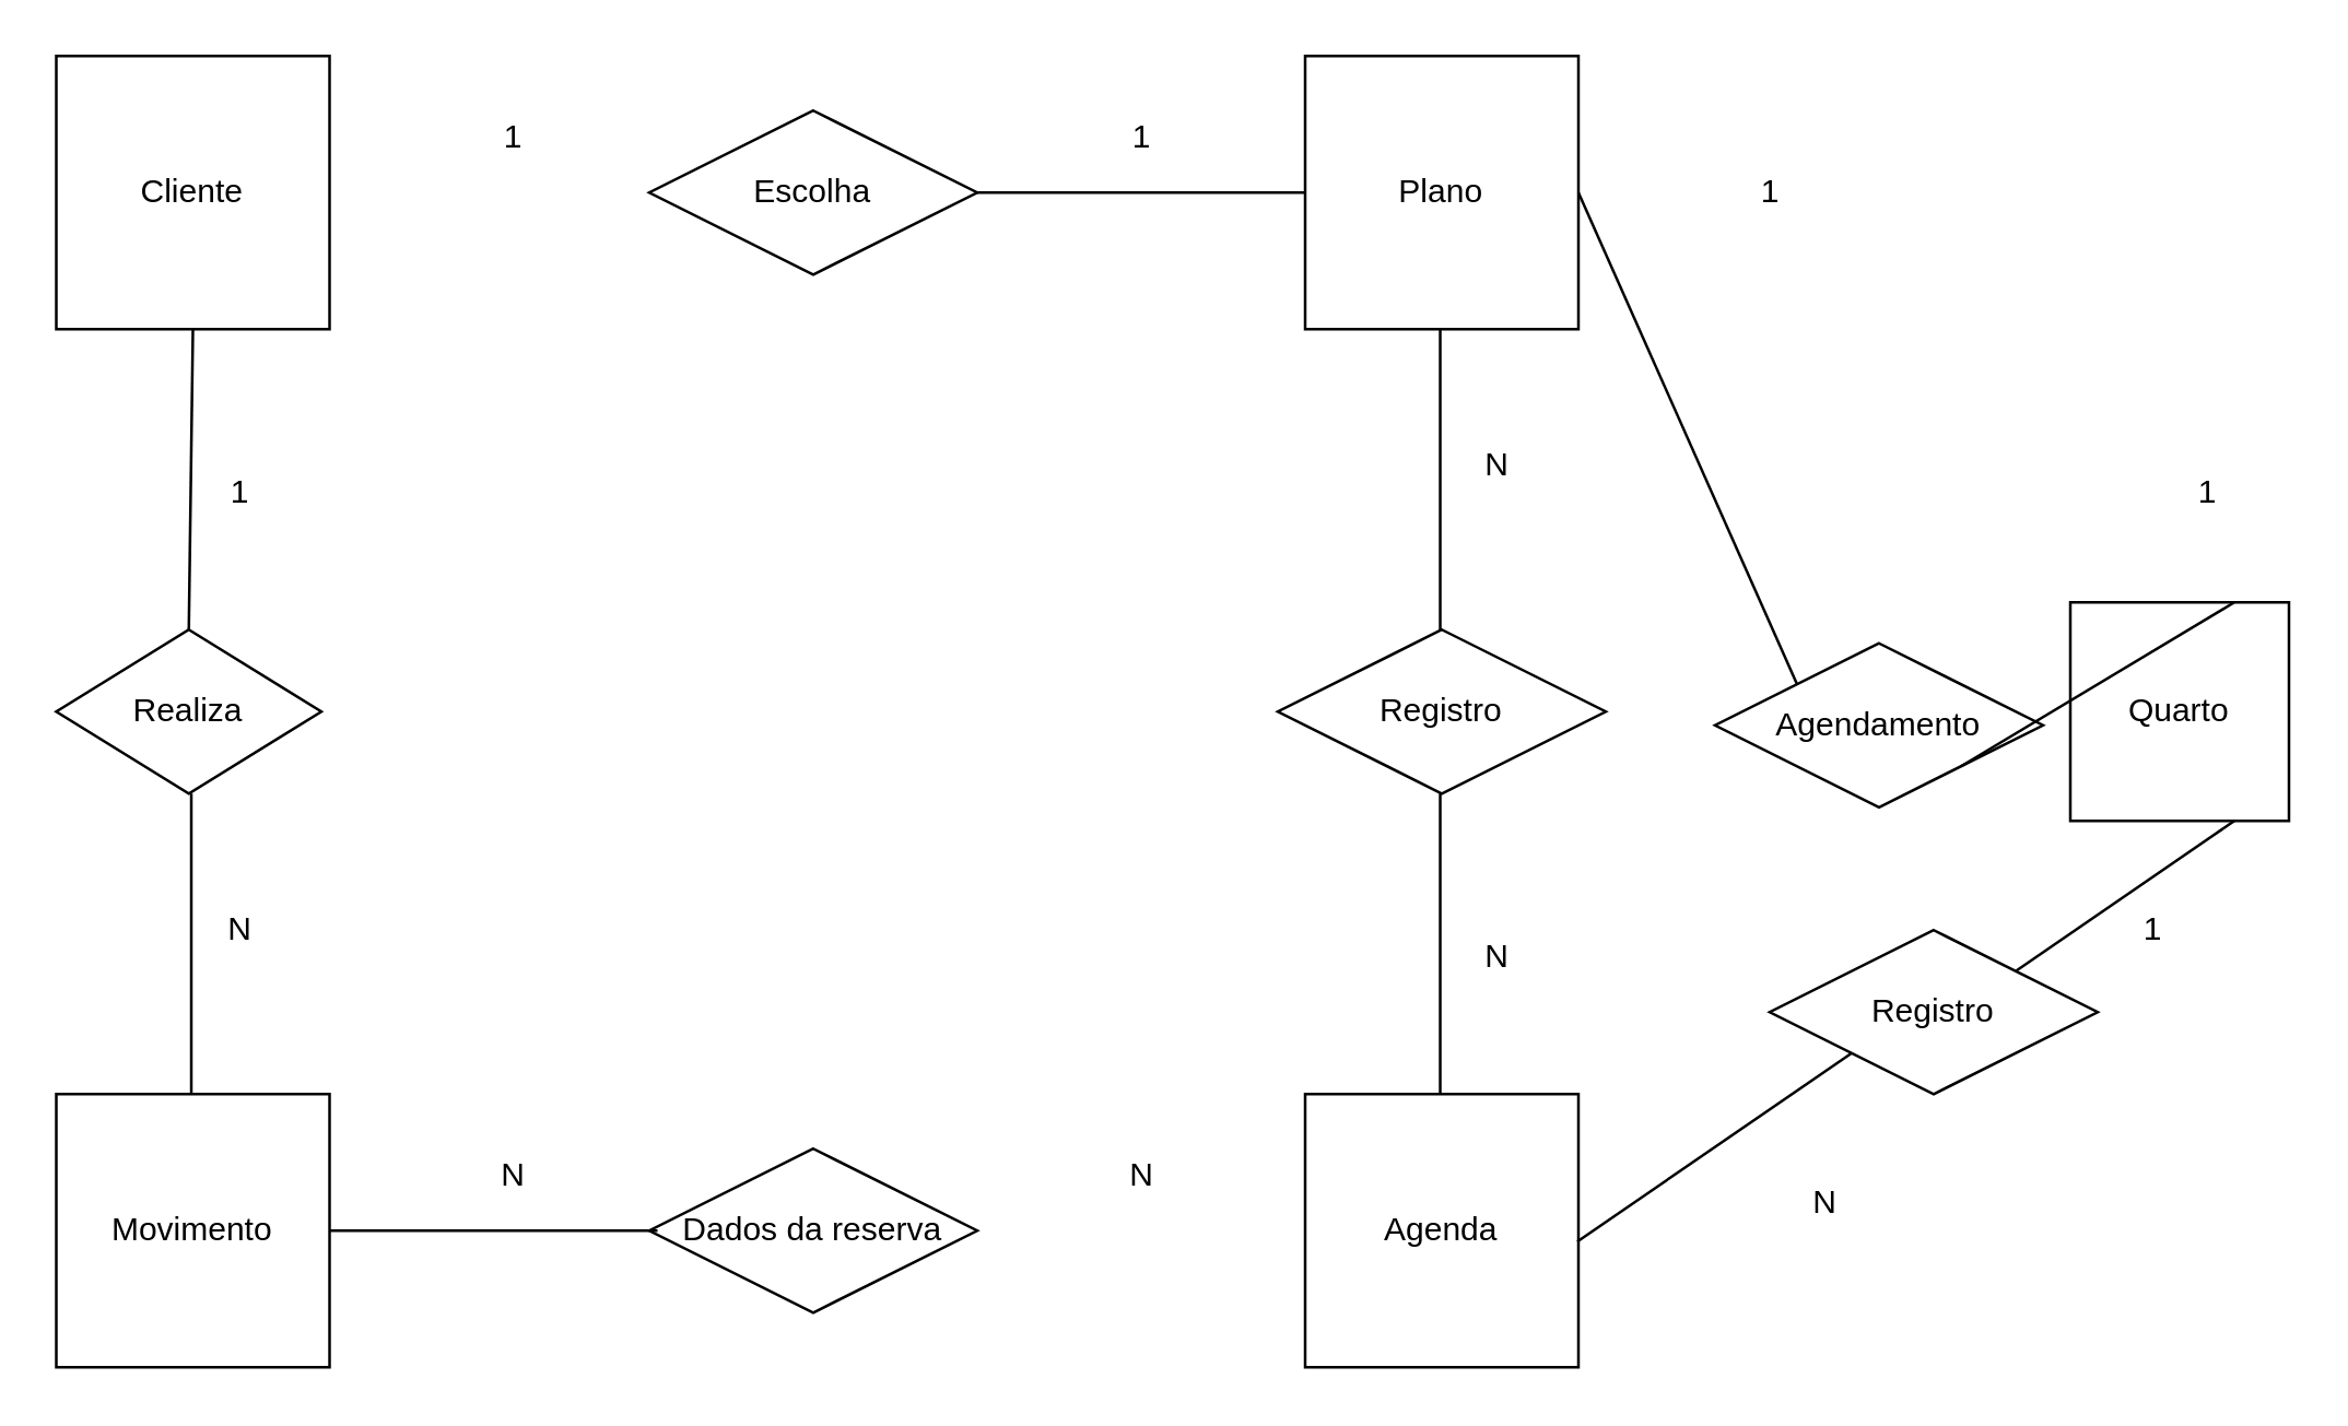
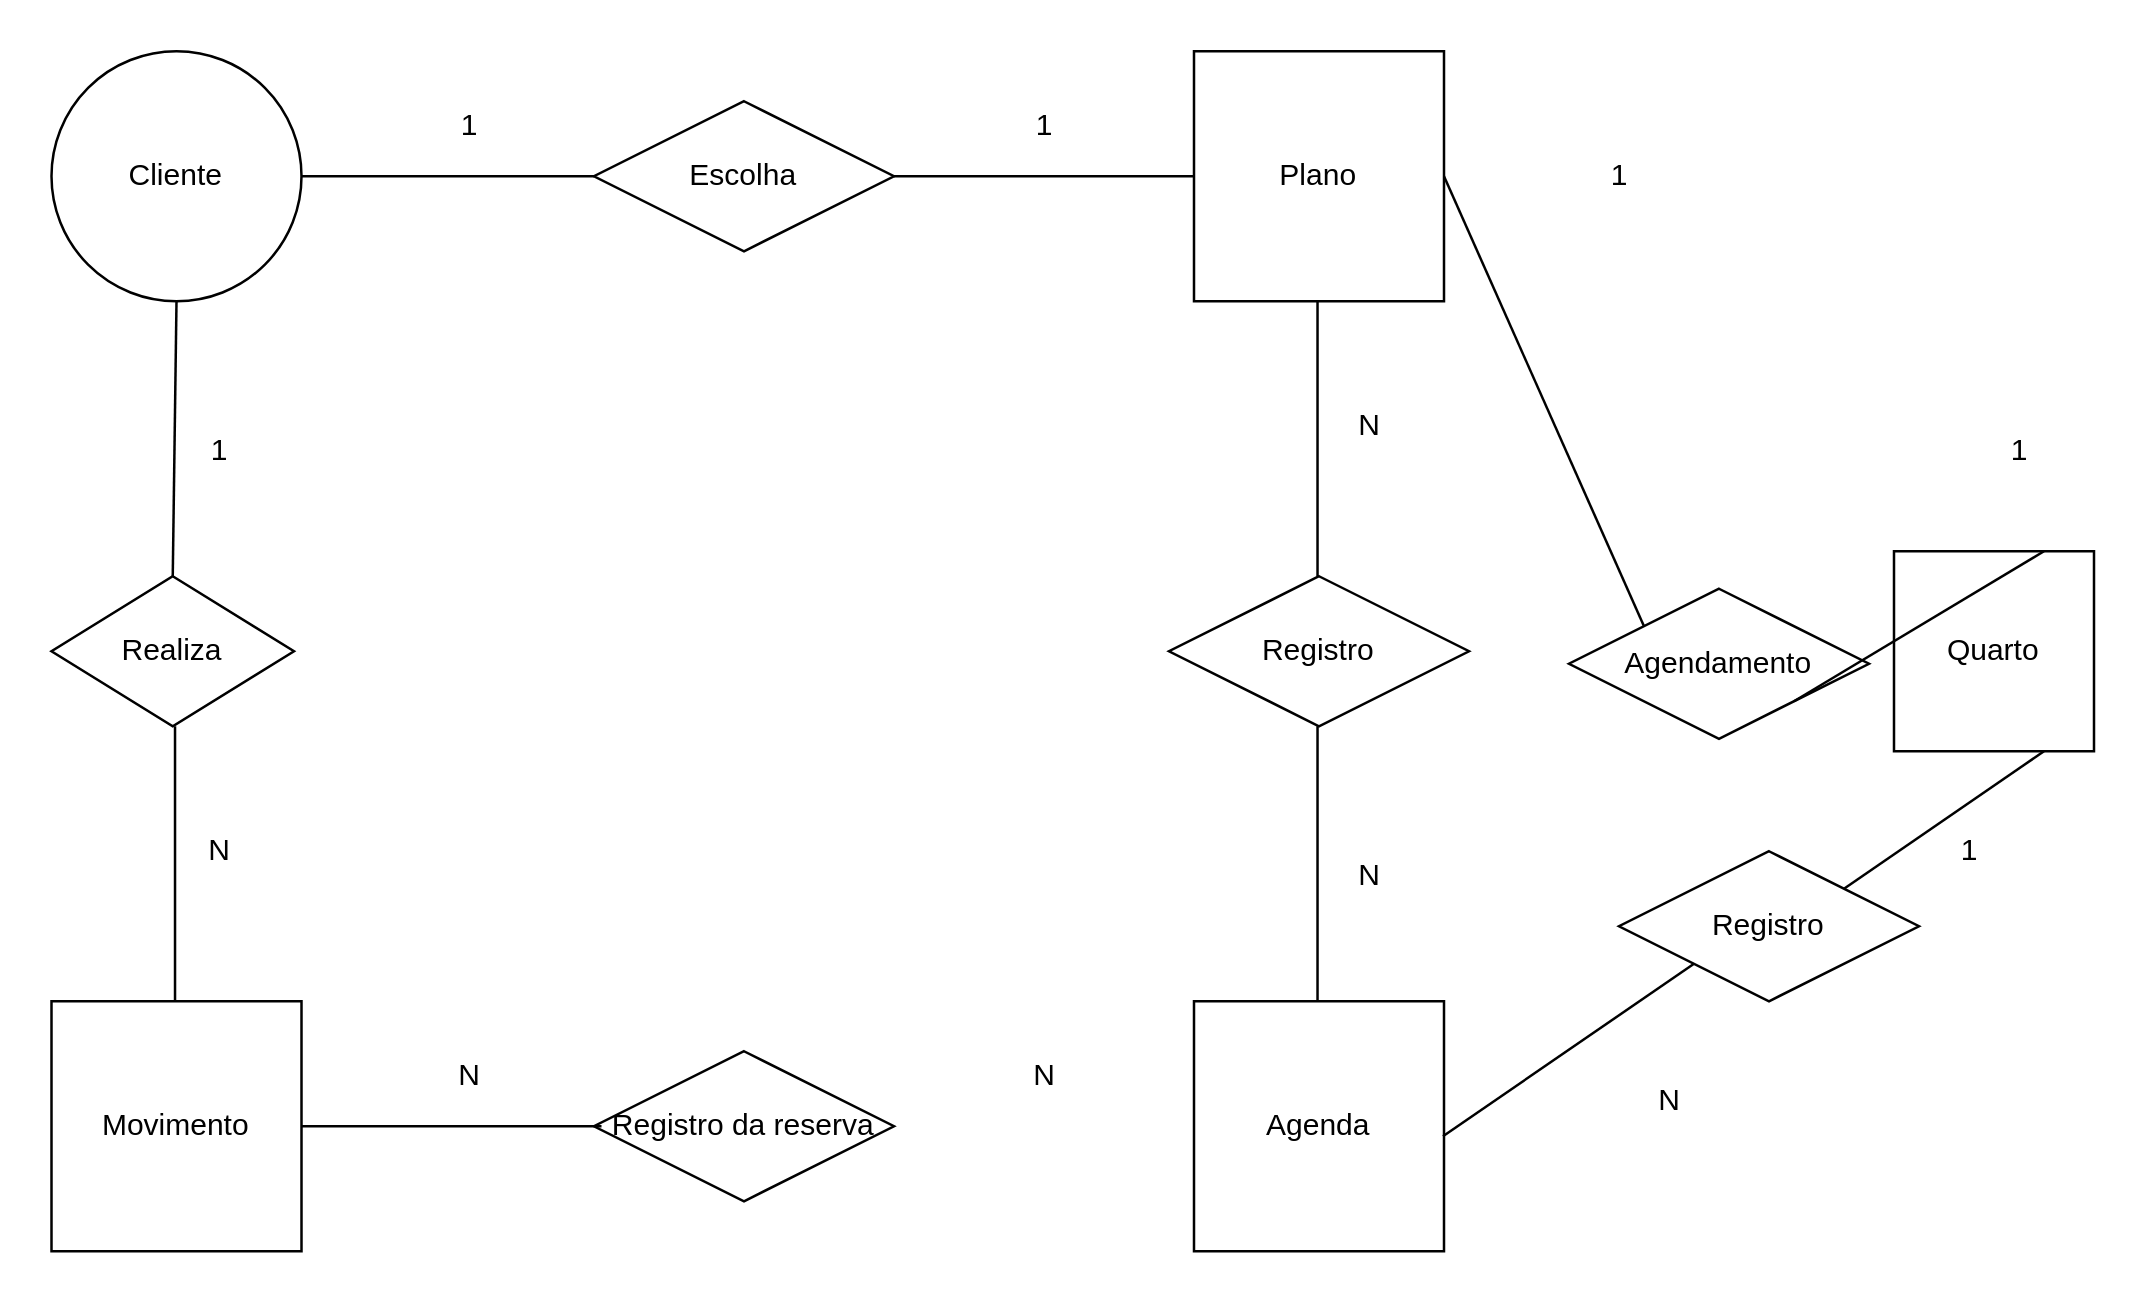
  <mxCell id="0" />
  <mxCell id="1" parent="0" />
- <mxCell id="2" value="Cliente" style="whiteSpace=wrap;html=1;aspect=fixed;" parent="1" vertex="1"><mxGeometry x="20" y="20" width="100" height="100" as="geometry" /></mxCell>
+ <mxCell id="2" value="Cliente" style="ellipse;whiteSpace=wrap;html=1;aspect=fixed;" parent="1" vertex="1"><mxGeometry x="20" y="20" width="100" height="100" as="geometry" /></mxCell>
  <mxCell id="3" value="Escolha&lt;br&gt;" style="rhombus;whiteSpace=wrap;html=1;" parent="1" vertex="1"><mxGeometry x="237" y="40" width="120" height="60" as="geometry" /></mxCell>
  <mxCell id="4" value="Plano" style="whiteSpace=wrap;html=1;aspect=fixed;" parent="1" vertex="1"><mxGeometry x="477" y="20" width="100" height="100" as="geometry" /></mxCell>
+ <mxCell id="5" value="" style="endArrow=none;html=1;rounded=0;exitX=0;exitY=0.5;exitDx=0;exitDy=0;entryX=1;entryY=0.5;entryDx=0;entryDy=0;" parent="1" source="3" target="2" edge="1"><mxGeometry width="50" height="50" relative="1" as="geometry"><mxPoint x="367" y="190" as="sourcePoint" /><mxPoint x="417" y="140" as="targetPoint" /></mxGeometry></mxCell>
  <mxCell id="6" value="" style="endArrow=none;html=1;rounded=0;exitX=1;exitY=0.5;exitDx=0;exitDy=0;entryX=0;entryY=0.5;entryDx=0;entryDy=0;" parent="1" source="3" target="4" edge="1"><mxGeometry width="50" height="50" relative="1" as="geometry"><mxPoint x="507" y="110" as="sourcePoint" /><mxPoint x="557" y="60" as="targetPoint" /></mxGeometry></mxCell>
  <mxCell id="7" value="Movimento" style="whiteSpace=wrap;html=1;aspect=fixed;" parent="1" vertex="1"><mxGeometry x="20" y="400" width="100" height="100" as="geometry" /></mxCell>
  <mxCell id="8" value="Realiza" style="rhombus;whiteSpace=wrap;html=1;" parent="1" vertex="1"><mxGeometry x="20" y="230" width="97" height="60" as="geometry" /></mxCell>
- <mxCell id="9" value="Dados da reserva" style="rhombus;whiteSpace=wrap;html=1;" parent="1" vertex="1"><mxGeometry x="237" y="420" width="120" height="60" as="geometry" /></mxCell>
+ <mxCell id="9" value="Registro da reserva" style="rhombus;whiteSpace=wrap;html=1;" parent="1" vertex="1"><mxGeometry x="237" y="420" width="120" height="60" as="geometry" /></mxCell>
  <mxCell id="10" value="Registro" style="rhombus;whiteSpace=wrap;html=1;" parent="1" vertex="1"><mxGeometry x="467" y="230" width="120" height="60" as="geometry" /></mxCell>
  <mxCell id="11" value="" style="endArrow=none;html=1;rounded=0;entryX=0.5;entryY=1;entryDx=0;entryDy=0;exitX=0.5;exitY=0;exitDx=0;exitDy=0;" parent="1" source="8" target="2" edge="1"><mxGeometry width="50" height="50" relative="1" as="geometry"><mxPoint x="147" y="190" as="sourcePoint" /><mxPoint x="197" y="140" as="targetPoint" /></mxGeometry></mxCell>
  <mxCell id="12" value="" style="endArrow=none;html=1;rounded=0;entryX=0.5;entryY=1;entryDx=0;entryDy=0;exitX=0.5;exitY=0;exitDx=0;exitDy=0;" parent="1" edge="1"><mxGeometry width="50" height="50" relative="1" as="geometry"><mxPoint x="69.41" y="400" as="sourcePoint" /><mxPoint x="69.41" y="290" as="targetPoint" /></mxGeometry></mxCell>
  <mxCell id="13" value="" style="endArrow=none;html=1;rounded=0;entryX=0.5;entryY=1;entryDx=0;entryDy=0;exitX=0.5;exitY=0;exitDx=0;exitDy=0;" parent="1" edge="1"><mxGeometry width="50" height="50" relative="1" as="geometry"><mxPoint x="526.41" y="230" as="sourcePoint" /><mxPoint x="526.41" y="120" as="targetPoint" /></mxGeometry></mxCell>
  <mxCell id="14" value="" style="endArrow=none;html=1;rounded=0;entryX=0.5;entryY=1;entryDx=0;entryDy=0;exitX=0.5;exitY=0;exitDx=0;exitDy=0;" parent="1" edge="1"><mxGeometry width="50" height="50" relative="1" as="geometry"><mxPoint x="526.41" y="400" as="sourcePoint" /><mxPoint x="526.41" y="290" as="targetPoint" /></mxGeometry></mxCell>
  <mxCell id="15" value="" style="endArrow=none;html=1;rounded=0;exitX=0;exitY=0.5;exitDx=0;exitDy=0;entryX=1;entryY=0.5;entryDx=0;entryDy=0;" parent="1" edge="1"><mxGeometry width="50" height="50" relative="1" as="geometry"><mxPoint x="240" y="450" as="sourcePoint" /><mxPoint x="120" y="450" as="targetPoint" /></mxGeometry></mxCell>
  <mxCell id="16" value="Agenda" style="whiteSpace=wrap;html=1;aspect=fixed;" parent="1" vertex="1"><mxGeometry x="477" y="400" width="100" height="100" as="geometry" /></mxCell>
  <mxCell id="17" value="Quarto" style="whiteSpace=wrap;html=1;aspect=fixed;" parent="1" vertex="1"><mxGeometry x="757" y="220" width="80" height="80" as="geometry" /></mxCell>
  <mxCell id="18" value="Agendamento" style="rhombus;whiteSpace=wrap;html=1;" parent="1" vertex="1"><mxGeometry x="627" y="235" width="120" height="60" as="geometry" /></mxCell>
  <mxCell id="19" value="Registro" style="rhombus;whiteSpace=wrap;html=1;" parent="1" vertex="1"><mxGeometry x="647" y="340" width="120" height="60" as="geometry" /></mxCell>
  <mxCell id="20" value="" style="endArrow=none;html=1;rounded=0;exitX=1;exitY=0.5;exitDx=0;exitDy=0;entryX=0;entryY=0;entryDx=0;entryDy=0;" parent="1" source="4" target="18" edge="1"><mxGeometry width="50" height="50" relative="1" as="geometry"><mxPoint x="617" y="120" as="sourcePoint" /><mxPoint x="667" y="70" as="targetPoint" /></mxGeometry></mxCell>
  <mxCell id="21" value="" style="endArrow=none;html=1;rounded=0;entryX=1;entryY=1;entryDx=0;entryDy=0;exitX=0.75;exitY=0;exitDx=0;exitDy=0;" parent="1" source="17" target="18" edge="1"><mxGeometry width="50" height="50" relative="1" as="geometry"><mxPoint x="672" y="250" as="sourcePoint" /><mxPoint x="722" y="200" as="targetPoint" /></mxGeometry></mxCell>
  <mxCell id="22" value="" style="endArrow=none;html=1;rounded=0;exitX=0.996;exitY=0.54;exitDx=0;exitDy=0;exitPerimeter=0;entryX=0;entryY=1;entryDx=0;entryDy=0;" parent="1" source="16" target="19" edge="1"><mxGeometry width="50" height="50" relative="1" as="geometry"><mxPoint x="597" y="460" as="sourcePoint" /><mxPoint x="647" y="410" as="targetPoint" /></mxGeometry></mxCell>
  <mxCell id="23" value="" style="endArrow=none;html=1;rounded=0;exitX=1;exitY=0;exitDx=0;exitDy=0;entryX=0.75;entryY=1;entryDx=0;entryDy=0;" parent="1" source="19" target="17" edge="1"><mxGeometry width="50" height="50" relative="1" as="geometry"><mxPoint x="767" y="380" as="sourcePoint" /><mxPoint x="817" y="330" as="targetPoint" /></mxGeometry></mxCell>
  <mxCell id="24" value="N" style="text;html=1;align=center;verticalAlign=middle;resizable=0;points=[];autosize=1;strokeColor=none;fillColor=none;" vertex="1" parent="1"><mxGeometry x="77" y="330" width="20" height="20" as="geometry" /></mxCell>
  <mxCell id="25" value="1" style="text;html=1;align=center;verticalAlign=middle;resizable=0;points=[];autosize=1;strokeColor=none;fillColor=none;" vertex="1" parent="1"><mxGeometry x="77" y="170" width="20" height="20" as="geometry" /></mxCell>
  <mxCell id="26" value="1" style="text;html=1;align=center;verticalAlign=middle;resizable=0;points=[];autosize=1;strokeColor=none;fillColor=none;" vertex="1" parent="1"><mxGeometry x="177" y="40" width="20" height="20" as="geometry" /></mxCell>
  <mxCell id="27" value="1" style="text;html=1;align=center;verticalAlign=middle;resizable=0;points=[];autosize=1;strokeColor=none;fillColor=none;" vertex="1" parent="1"><mxGeometry x="407" y="40" width="20" height="20" as="geometry" /></mxCell>
  <mxCell id="28" value="N" style="text;html=1;align=center;verticalAlign=middle;resizable=0;points=[];autosize=1;strokeColor=none;fillColor=none;" vertex="1" parent="1"><mxGeometry x="177" y="420" width="20" height="20" as="geometry" /></mxCell>
  <mxCell id="29" value="N" style="text;html=1;align=center;verticalAlign=middle;resizable=0;points=[];autosize=1;strokeColor=none;fillColor=none;" vertex="1" parent="1"><mxGeometry x="407" y="420" width="20" height="20" as="geometry" /></mxCell>
  <mxCell id="30" value="1" style="text;html=1;align=center;verticalAlign=middle;resizable=0;points=[];autosize=1;strokeColor=none;fillColor=none;" vertex="1" parent="1"><mxGeometry x="637" y="60" width="20" height="20" as="geometry" /></mxCell>
  <mxCell id="31" value="1" style="text;html=1;align=center;verticalAlign=middle;resizable=0;points=[];autosize=1;strokeColor=none;fillColor=none;" vertex="1" parent="1"><mxGeometry x="797" y="170" width="20" height="20" as="geometry" /></mxCell>
  <mxCell id="32" value="N" style="text;html=1;align=center;verticalAlign=middle;resizable=0;points=[];autosize=1;strokeColor=none;fillColor=none;" vertex="1" parent="1"><mxGeometry x="657" y="430" width="20" height="20" as="geometry" /></mxCell>
  <mxCell id="33" value="1" style="text;html=1;align=center;verticalAlign=middle;resizable=0;points=[];autosize=1;strokeColor=none;fillColor=none;" vertex="1" parent="1"><mxGeometry x="777" y="330" width="20" height="20" as="geometry" /></mxCell>
  <mxCell id="34" value="N" style="text;html=1;align=center;verticalAlign=middle;resizable=0;points=[];autosize=1;strokeColor=none;fillColor=none;" vertex="1" parent="1"><mxGeometry x="537" y="340" width="20" height="20" as="geometry" /></mxCell>
  <mxCell id="35" value="N" style="text;html=1;align=center;verticalAlign=middle;resizable=0;points=[];autosize=1;strokeColor=none;fillColor=none;" vertex="1" parent="1"><mxGeometry x="537" y="160" width="20" height="20" as="geometry" /></mxCell>
